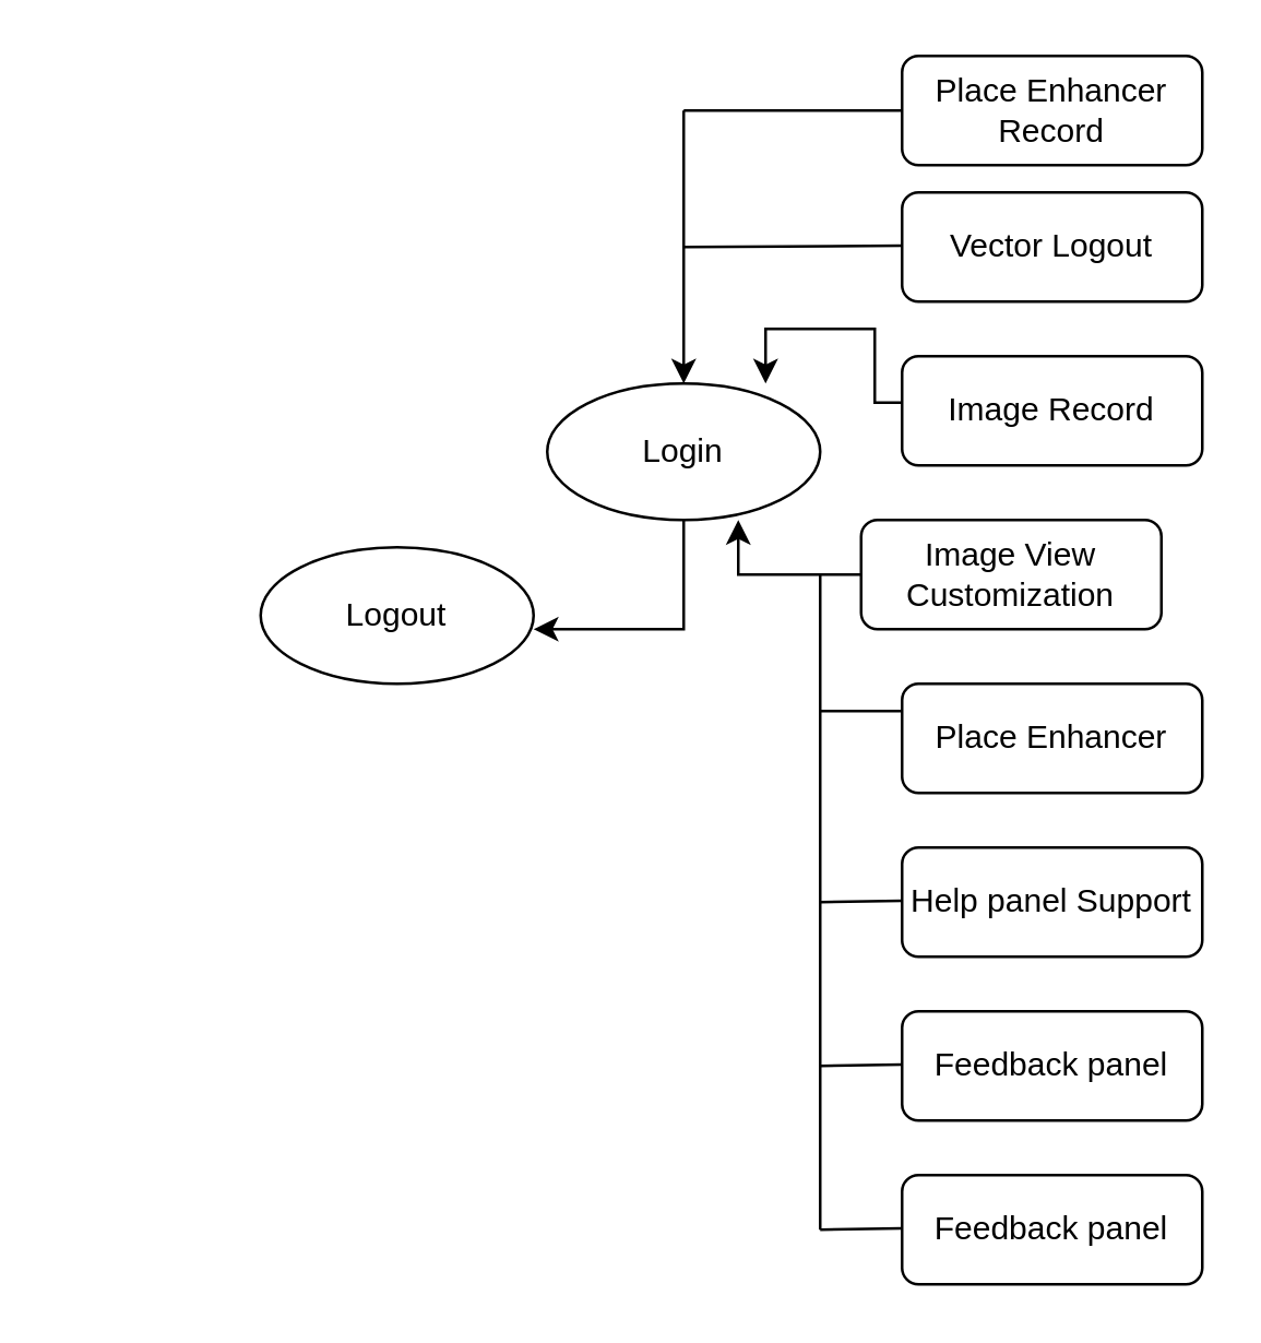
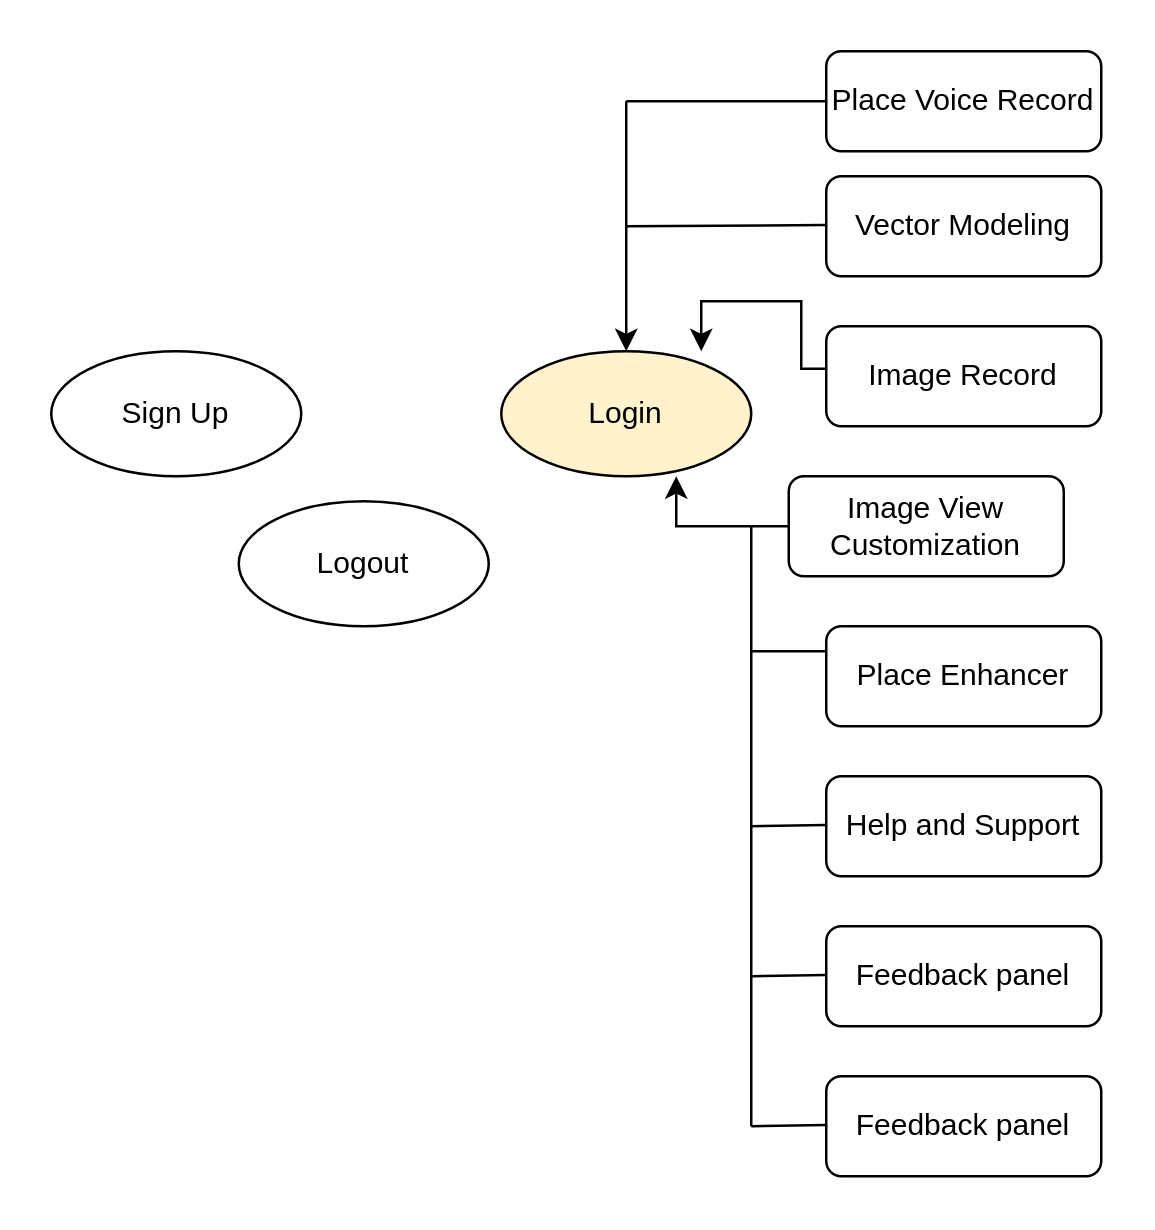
  <mxCell id="0" />
  <mxCell id="1" parent="0" />
- <mxCell id="3" value="Login" style="ellipse;whiteSpace=wrap;html=1;" vertex="1" parent="1"><mxGeometry x="200" y="140" width="100" height="50" as="geometry" /></mxCell>
+ <mxCell id="2" value="Sign Up" style="ellipse;whiteSpace=wrap;html=1;" vertex="1" parent="1"><mxGeometry x="20" y="140" width="100" height="50" as="geometry" /></mxCell>
+ <mxCell id="3" value="Login" style="ellipse;whiteSpace=wrap;html=1;fillColor=#fff2cc;" vertex="1" parent="1"><mxGeometry x="200" y="140" width="100" height="50" as="geometry" /></mxCell>
  <mxCell id="4" value="Feedback panel" style="rounded=1;whiteSpace=wrap;html=1;" vertex="1" parent="1"><mxGeometry x="330" y="370" width="110" height="40" as="geometry" /></mxCell>
- <mxCell id="5" value="Place Enhancer Record" style="rounded=1;whiteSpace=wrap;html=1;" vertex="1" parent="1"><mxGeometry x="330" y="20" width="110" height="40" as="geometry" /></mxCell>
- <mxCell id="6" value="Vector Logout" style="rounded=1;whiteSpace=wrap;html=1;" vertex="1" parent="1"><mxGeometry x="330" y="70" width="110" height="40" as="geometry" /></mxCell>
- <mxCell id="7" value="Help panel Support" style="rounded=1;whiteSpace=wrap;html=1;" vertex="1" parent="1"><mxGeometry x="330" y="310" width="110" height="40" as="geometry" /></mxCell>
+ <mxCell id="5" value="Place Voice Record" style="rounded=1;whiteSpace=wrap;html=1;" vertex="1" parent="1"><mxGeometry x="330" y="20" width="110" height="40" as="geometry" /></mxCell>
+ <mxCell id="6" value="Vector Modeling" style="rounded=1;whiteSpace=wrap;html=1;" vertex="1" parent="1"><mxGeometry x="330" y="70" width="110" height="40" as="geometry" /></mxCell>
+ <mxCell id="7" value="Help and Support" style="rounded=1;whiteSpace=wrap;html=1;" vertex="1" parent="1"><mxGeometry x="330" y="310" width="110" height="40" as="geometry" /></mxCell>
  <mxCell id="8" value="Image Record" style="rounded=1;whiteSpace=wrap;html=1;" vertex="1" parent="1"><mxGeometry x="330" y="130" width="110" height="40" as="geometry" /></mxCell>
  <mxCell id="9" value="Image View Customization" style="rounded=1;whiteSpace=wrap;html=1;" vertex="1" parent="1"><mxGeometry x="315" y="190" width="110" height="40" as="geometry" /></mxCell>
  <mxCell id="10" value="Place Enhancer" style="rounded=1;whiteSpace=wrap;html=1;" vertex="1" parent="1"><mxGeometry x="330" y="250" width="110" height="40" as="geometry" /></mxCell>
- <mxCell id="11" value="" style="endArrow=classic;html=1;rounded=0;exitX=0.5;exitY=1;exitDx=0;exitDy=0;entryX=1;entryY=0.6;entryDx=0;entryDy=0;entryPerimeter=0;" edge="1" parent="1" source="3" target="12"><mxGeometry width="50" height="50" relative="1" as="geometry"><mxPoint x="140" y="270" as="sourcePoint" /><mxPoint x="140" y="230" as="targetPoint" /><Array as="points"><mxPoint x="250" y="230" /></Array></mxGeometry></mxCell>
  <mxCell id="12" value="Logout" style="ellipse;whiteSpace=wrap;html=1;" vertex="1" parent="1"><mxGeometry x="95" y="200" width="100" height="50" as="geometry" /></mxCell>
  <mxCell id="13" value="Feedback panel" style="rounded=1;whiteSpace=wrap;html=1;" vertex="1" parent="1"><mxGeometry x="330" y="430" width="110" height="40" as="geometry" /></mxCell>
  <mxCell id="14" value="" style="endArrow=classic;html=1;rounded=0;entryX=0.5;entryY=0;entryDx=0;entryDy=0;" edge="1" parent="1" target="3"><mxGeometry width="50" height="50" relative="1" as="geometry"><mxPoint x="250" y="40" as="sourcePoint" /><mxPoint x="250" y="-40" as="targetPoint" /><Array as="points"><mxPoint x="250" y="40" /></Array></mxGeometry></mxCell>
  <mxCell id="15" value="" style="endArrow=none;html=1;rounded=0;" edge="1" parent="1"><mxGeometry width="50" height="50" relative="1" as="geometry"><mxPoint x="250" y="40" as="sourcePoint" /><mxPoint x="330" y="40" as="targetPoint" /></mxGeometry></mxCell>
  <mxCell id="16" value="" style="endArrow=none;html=1;rounded=0;" edge="1" parent="1"><mxGeometry width="50" height="50" relative="1" as="geometry"><mxPoint x="300" y="450" as="sourcePoint" /><mxPoint x="330" y="449.5" as="targetPoint" /></mxGeometry></mxCell>
  <mxCell id="17" value="" style="endArrow=none;html=1;rounded=0;" edge="1" parent="1"><mxGeometry width="50" height="50" relative="1" as="geometry"><mxPoint x="250" y="90" as="sourcePoint" /><mxPoint x="330" y="89.5" as="targetPoint" /></mxGeometry></mxCell>
  <mxCell id="18" value="" style="endArrow=classic;html=1;rounded=0;exitX=0;exitY=0.5;exitDx=0;exitDy=0;" edge="1" parent="1" source="9"><mxGeometry width="50" height="50" relative="1" as="geometry"><mxPoint x="230" y="250" as="sourcePoint" /><mxPoint x="270" y="190" as="targetPoint" /><Array as="points"><mxPoint x="270" y="210" /></Array></mxGeometry></mxCell>
  <mxCell id="19" value="" style="endArrow=none;html=1;rounded=0;" edge="1" parent="1"><mxGeometry width="50" height="50" relative="1" as="geometry"><mxPoint x="300" y="450" as="sourcePoint" /><mxPoint x="300" y="210" as="targetPoint" /></mxGeometry></mxCell>
  <mxCell id="20" value="" style="endArrow=none;html=1;rounded=0;" edge="1" parent="1"><mxGeometry width="50" height="50" relative="1" as="geometry"><mxPoint x="300" y="260" as="sourcePoint" /><mxPoint x="330" y="260" as="targetPoint" /></mxGeometry></mxCell>
  <mxCell id="21" value="" style="endArrow=none;html=1;rounded=0;" edge="1" parent="1"><mxGeometry width="50" height="50" relative="1" as="geometry"><mxPoint x="300" y="330" as="sourcePoint" /><mxPoint x="330" y="329.5" as="targetPoint" /></mxGeometry></mxCell>
  <mxCell id="22" value="" style="endArrow=none;html=1;rounded=0;" edge="1" parent="1"><mxGeometry width="50" height="50" relative="1" as="geometry"><mxPoint x="300" y="390" as="sourcePoint" /><mxPoint x="330" y="389.5" as="targetPoint" /></mxGeometry></mxCell>
  <mxCell id="23" value="" style="endArrow=classic;html=1;rounded=0;" edge="1" parent="1"><mxGeometry width="50" height="50" relative="1" as="geometry"><mxPoint x="330" y="147" as="sourcePoint" /><mxPoint x="280" y="140" as="targetPoint" /><Array as="points"><mxPoint x="320" y="147" /><mxPoint x="320" y="120" /><mxPoint x="280" y="120" /></Array></mxGeometry></mxCell>
